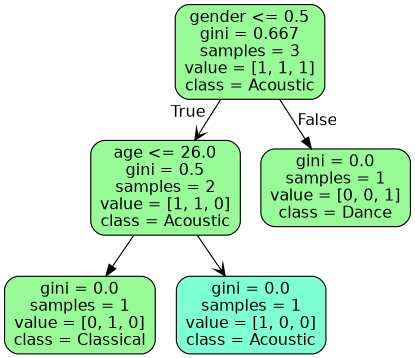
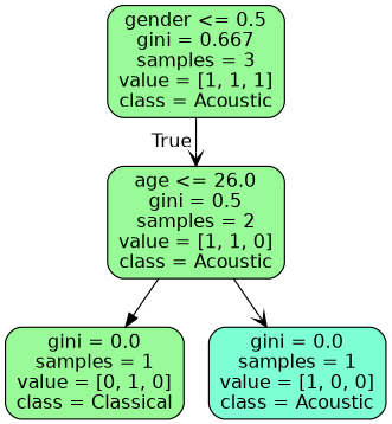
  digraph {
    node [color=black fillcolor=palegreen fontname=helvetica shape=box style="filled, rounded"]
    edge [fontname=helvetica arrowhead=vee]
    n1 [label="gender <= 0.5\ngini = 0.667\nsamples = 3\nvalue = [1, 1, 1]\nclass = Acoustic"]
    n2 [label="age <= 26.0\ngini = 0.5\nsamples = 2\nvalue = [1, 1, 0]\nclass = Acoustic"]
-   n3 [label="gini = 0.0\nsamples = 1\nvalue = [0, 0, 1]\nclass = Dance"]
    n4 [label="gini = 0.0\nsamples = 1\nvalue = [0, 1, 0]\nclass = Classical"]
    n5 [fillcolor=aquamarine label="gini = 0.0\nsamples = 1\nvalue = [1, 0, 0]\nclass = Acoustic"]
    n1 -> n2 [headlabel=True labelangle=45 labeldistance=2.5]
-   n1 -> n3 [headlabel=False labelangle=-45 labeldistance=2.5 arrowhead=normal]
    n2 -> n4 [arrowhead=normal]
    n2 -> n5
  }
